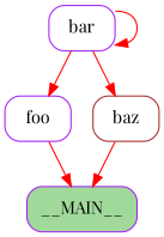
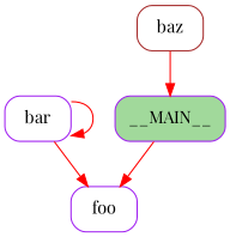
  digraph {
    concentrate=true
    fontname="Playfair Display"
    rankdir=TB
    node [color=purple fontname="Playfair Display" shape=Mrecord]
    edge [color=red fontname="Playfair Display"]
    n1 [fillcolor="/greens3/2" height=0.51389 label=__MAIN__ style=filled width=1.25]
    n2 [height=0.51389 label=foo width=0.75]
    n3 [color=brown height=0.51389 label=baz width=0.75]
    n4 [height=0.51389 label=bar width=0.75]
-   n2 -> n1
+   n1 -> n2
    n3 -> n1
    n4 -> n2
-   n4 -> n3
    n4 -> n4
  }
